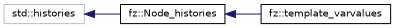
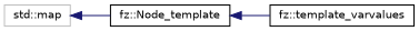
  digraph {
    rankdir=LR
    node [color=black fillcolor=white fontname=Helvetica fontsize=10 shape=record style=filled]
    edge [color=midnightblue dir=back fontname=Helvetica fontsize=10 labelfontname=Helvetica labelfontsize=10 style=solid]
-   n1 [color=grey75 height=0.2 label="std::histories" width=0.4]
-   n2 [height=0.2 label="fz::Node_histories" width=0.4]
+   n1 [color=grey75 height=0.2 label="std::map" width=0.4]
+   n2 [height=0.2 label="fz::Node_template" width=0.4]
    n3 [height=0.2 label="fz::template_varvalues" width=0.4]
    n1 -> n2
    n2 -> n3
  }
